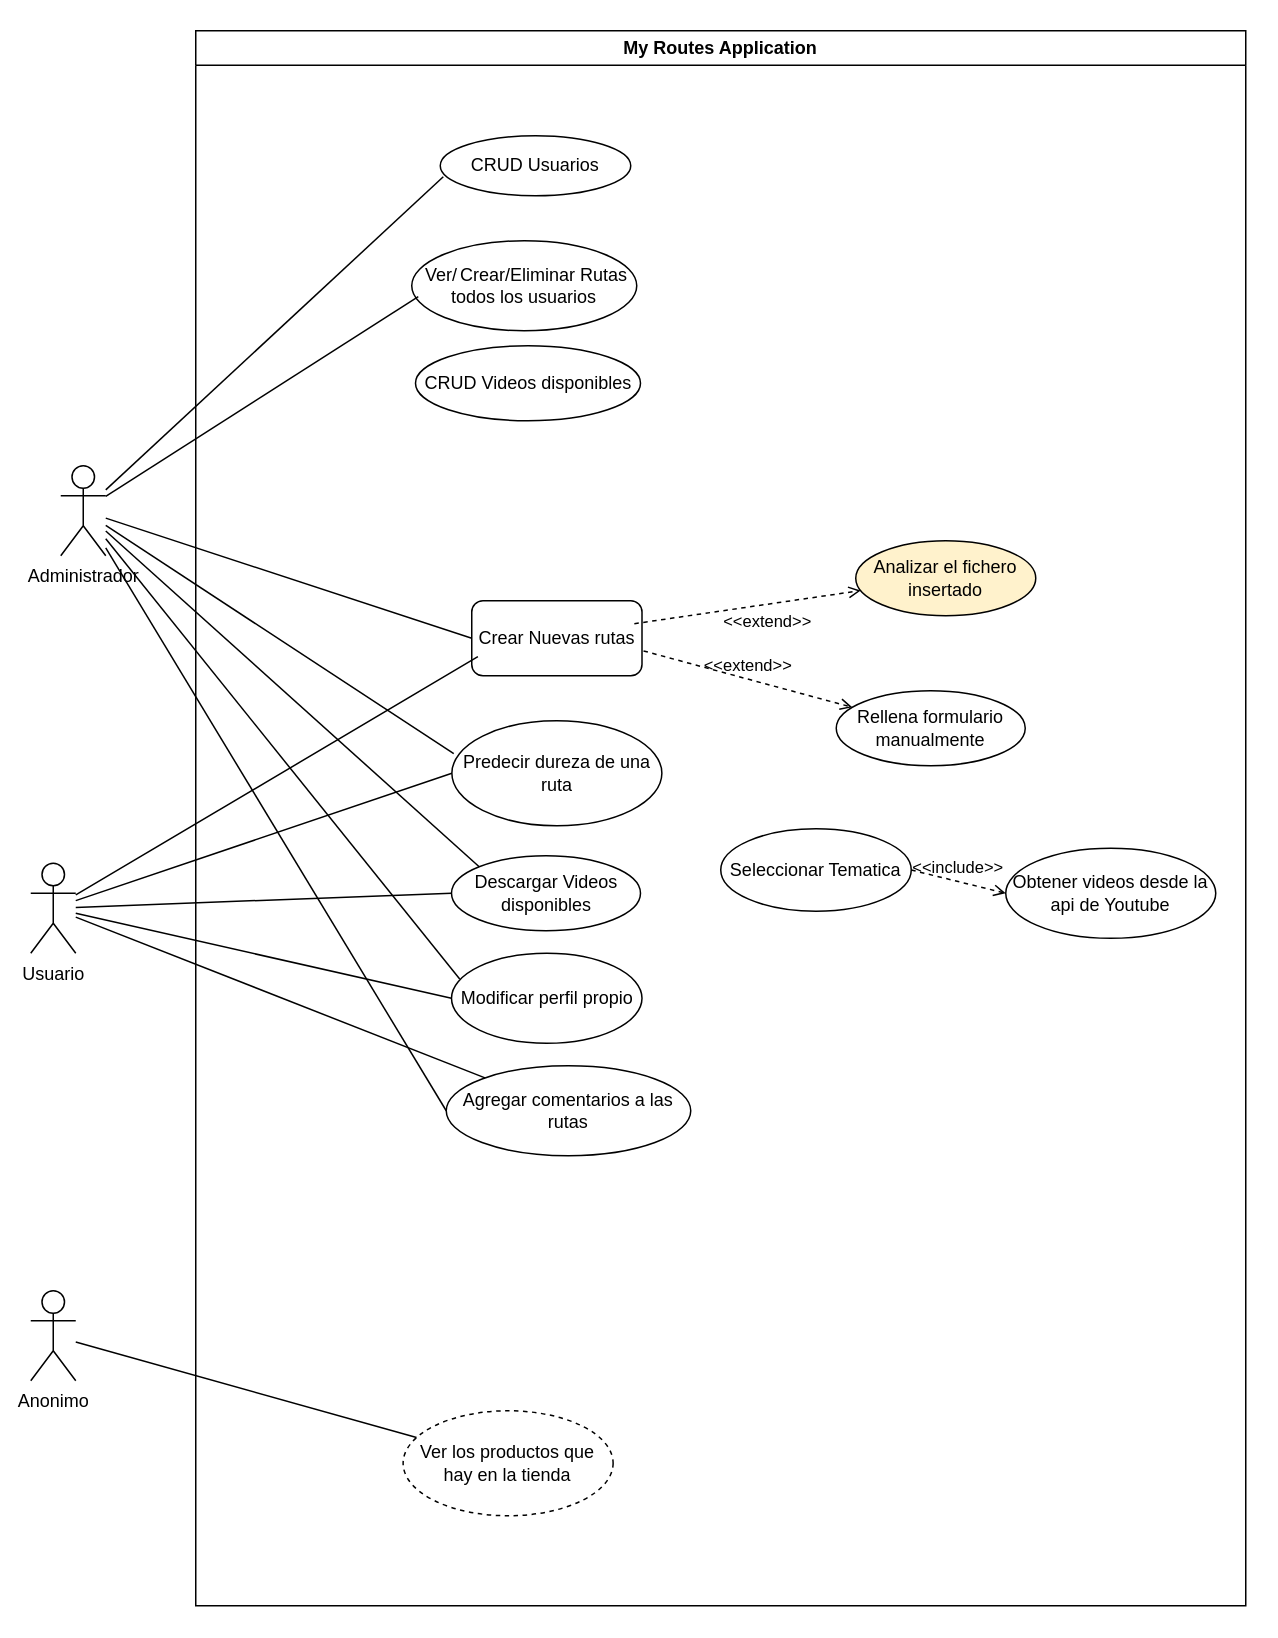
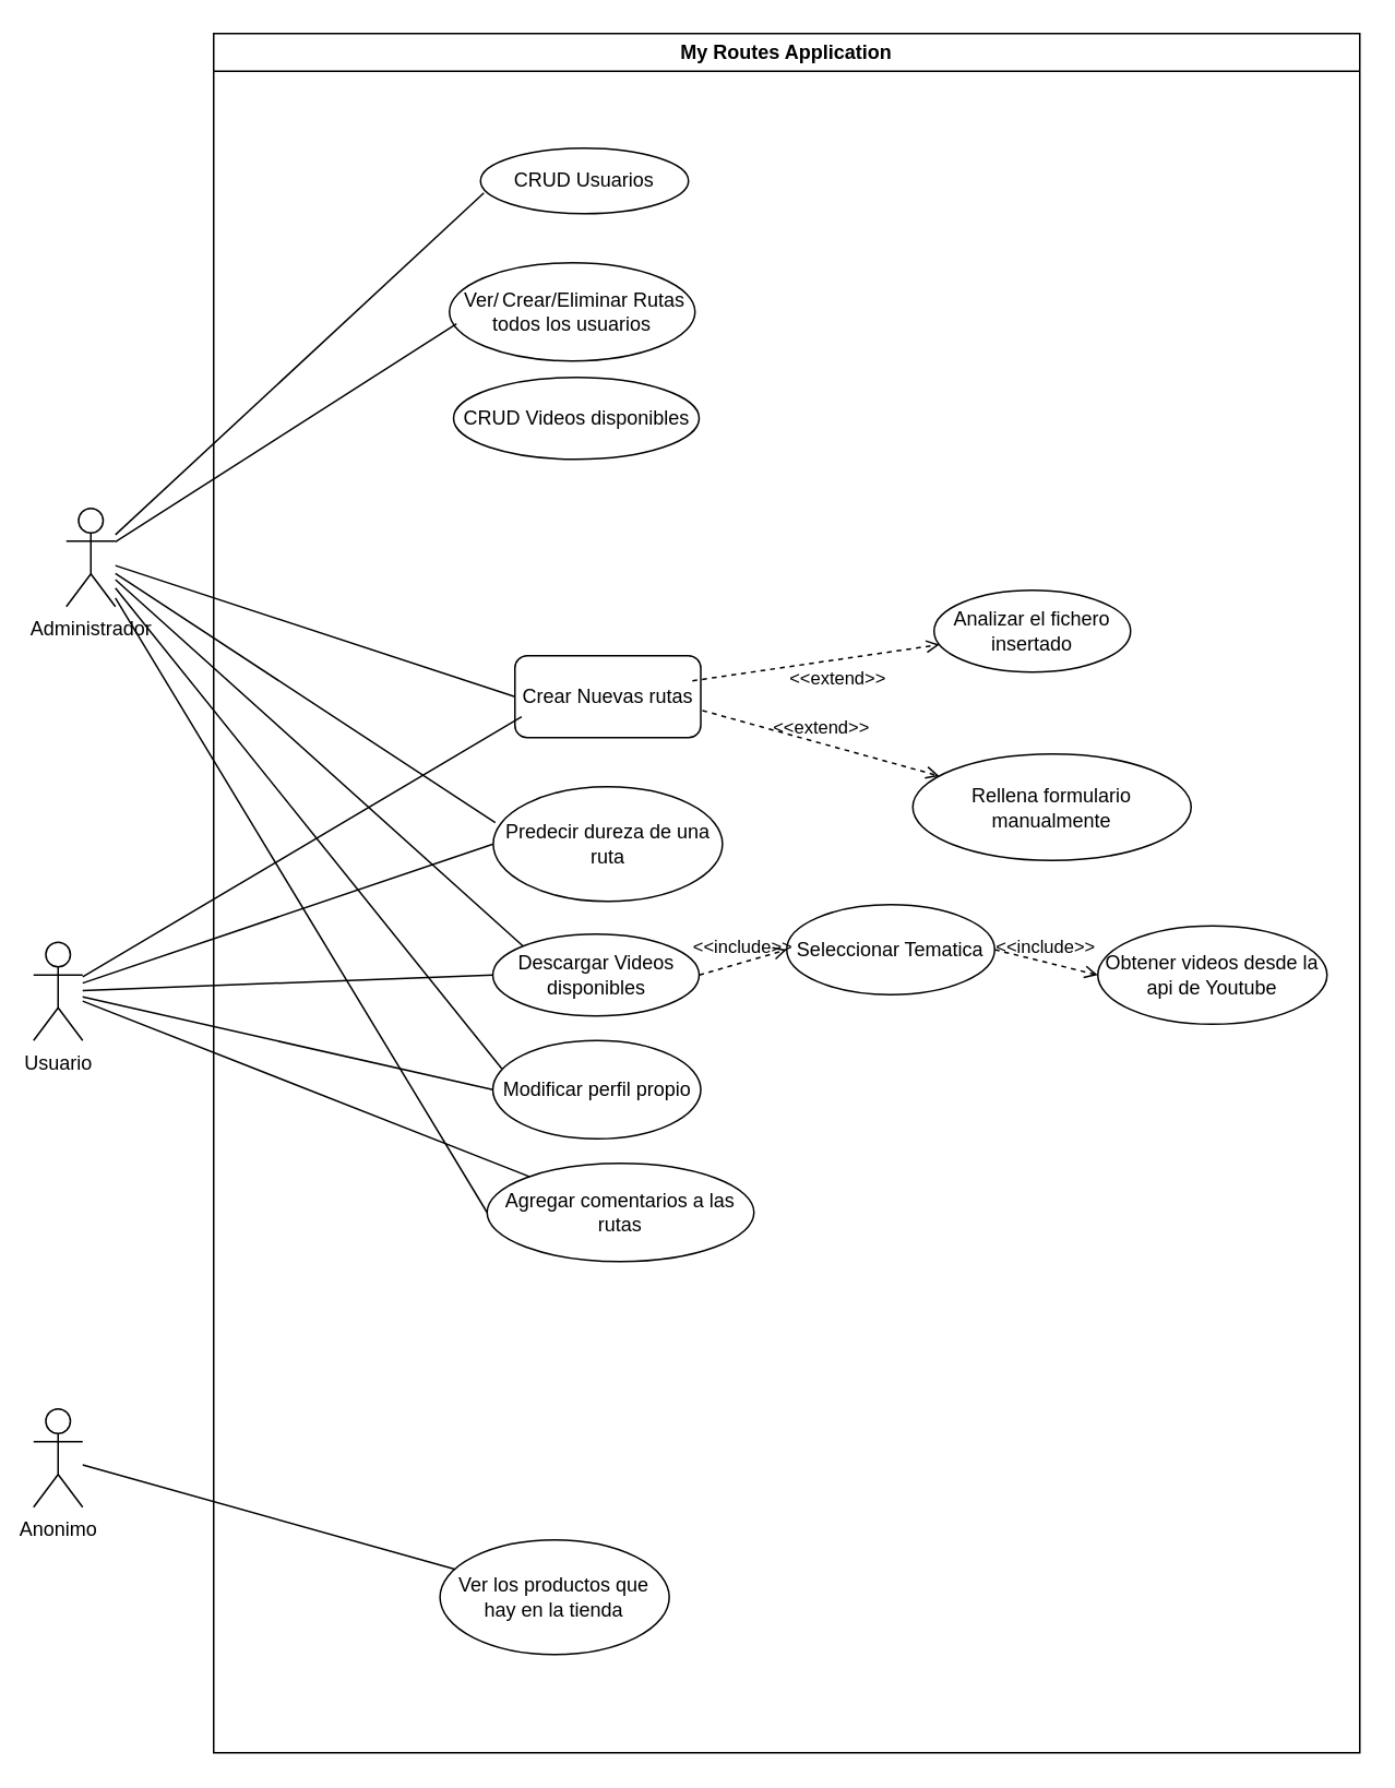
  <mxCell id="0" />
  <mxCell id="1" parent="0" />
  <mxCell id="2" value="" style="endArrow=none;html=1;rounded=0;exitX=0.043;exitY=0.286;exitDx=0;exitDy=0;exitPerimeter=0;" parent="1" source="10" target="21" edge="1"><mxGeometry width="50" height="50" relative="1" as="geometry"><mxPoint x="230" y="770" as="sourcePoint" /><mxPoint x="90" y="450" as="targetPoint" /></mxGeometry></mxCell>
  <mxCell id="3" value="My Routes App&lt;span style=&quot;background-color: transparent; color: light-dark(rgb(0, 0, 0), rgb(255, 255, 255));&quot;&gt;lication&lt;/span&gt;" style="swimlane;whiteSpace=wrap;html=1;startSize=23;" parent="1" vertex="1"><mxGeometry x="130" y="20" width="700" height="1050" as="geometry"><mxRectangle x="280" y="50" width="110" height="30" as="alternateBounds" /></mxGeometry></mxCell>
  <mxCell id="4" value="CRUD Usuarios" style="ellipse;whiteSpace=wrap;html=1;" parent="3" vertex="1"><mxGeometry x="163" y="70" width="127" height="40" as="geometry" /></mxCell>
  <mxCell id="5" value="&amp;nbsp;Ver/&lt;span style=&quot;white-space: pre;&quot;&gt;&#09;&lt;/span&gt;Crear/Eliminar Rutas todos los usuarios" style="ellipse;whiteSpace=wrap;html=1;" parent="3" vertex="1"><mxGeometry x="144" y="140" width="150" height="60" as="geometry" /></mxCell>
  <mxCell id="6" value="CRUD Videos disponibles" style="ellipse;whiteSpace=wrap;html=1;" parent="3" vertex="1"><mxGeometry x="146.5" y="210" width="150" height="50" as="geometry" /></mxCell>
  <mxCell id="7" value="Crear Nuevas rutas" style="whiteSpace=wrap;html=1;rounded=1;" parent="3" vertex="1"><mxGeometry x="184" y="380" width="113.5" height="50" as="geometry" /></mxCell>
  <mxCell id="8" value="Predecir dureza de una ruta" style="ellipse;whiteSpace=wrap;html=1;" parent="3" vertex="1"><mxGeometry x="170.75" y="460" width="140" height="70" as="geometry" /></mxCell>
  <mxCell id="9" value="Descargar Videos disponibles" style="ellipse;whiteSpace=wrap;html=1;" parent="3" vertex="1"><mxGeometry x="170.5" y="550" width="126" height="50" as="geometry" /></mxCell>
  <mxCell id="10" value="Modificar perfil propio" style="ellipse;whiteSpace=wrap;html=1;" parent="3" vertex="1"><mxGeometry x="170.5" y="615" width="127" height="60" as="geometry" /></mxCell>
  <mxCell id="11" value="Seleccionar Tematica" style="ellipse;whiteSpace=wrap;html=1;" parent="3" vertex="1"><mxGeometry x="350" y="532" width="127" height="55" as="geometry" /></mxCell>
+ <mxCell id="12" value="&amp;lt;&amp;lt;include&amp;gt;&amp;gt;" style="html=1;verticalAlign=bottom;labelBackgroundColor=none;endArrow=open;endFill=0;dashed=1;rounded=0;exitX=1;exitY=0.5;exitDx=0;exitDy=0;entryX=0;entryY=0.5;entryDx=0;entryDy=0;" parent="3" source="9" target="11" edge="1"><mxGeometry width="160" relative="1" as="geometry"><mxPoint x="263" y="660" as="sourcePoint" /><mxPoint x="333" y="670" as="targetPoint" /></mxGeometry></mxCell>
  <mxCell id="13" value="Obtener videos desde la api de Youtube" style="ellipse;whiteSpace=wrap;html=1;" parent="3" vertex="1"><mxGeometry x="540" y="545" width="140" height="60" as="geometry" /></mxCell>
  <mxCell id="14" value="&amp;lt;&amp;lt;include&amp;gt;&amp;gt;" style="html=1;verticalAlign=bottom;labelBackgroundColor=none;endArrow=open;endFill=0;dashed=1;rounded=0;entryX=0;entryY=0.5;entryDx=0;entryDy=0;exitX=1;exitY=0.5;exitDx=0;exitDy=0;" parent="3" source="11" target="13" edge="1"><mxGeometry width="160" relative="1" as="geometry"><mxPoint x="313" y="540" as="sourcePoint" /><mxPoint x="473" y="540" as="targetPoint" /></mxGeometry></mxCell>
- <mxCell id="15" value="Ver los productos que hay en la tienda" style="ellipse;whiteSpace=wrap;html=1;dashed=1;" parent="3" vertex="1"><mxGeometry x="138.25" y="920" width="140" height="70" as="geometry" /></mxCell>
- <mxCell id="16" value="Rellena formulario manualmente" style="ellipse;whiteSpace=wrap;html=1;" parent="3" vertex="1"><mxGeometry x="427" y="440" width="126" height="50" as="geometry" /></mxCell>
+ <mxCell id="15" value="Ver los productos que hay en la tienda" style="ellipse;whiteSpace=wrap;html=1;" parent="3" vertex="1"><mxGeometry x="138.25" y="920" width="140" height="70" as="geometry" /></mxCell>
+ <mxCell id="16" value="Rellena formulario manualmente" style="ellipse;whiteSpace=wrap;html=1;" parent="3" vertex="1"><mxGeometry x="427" y="440" width="170" height="65" as="geometry" /></mxCell>
  <mxCell id="17" value="&amp;lt;&amp;lt;extend&amp;gt;&amp;gt;" style="html=1;verticalAlign=bottom;labelBackgroundColor=none;endArrow=open;endFill=0;dashed=1;rounded=0;exitX=1.009;exitY=0.669;exitDx=0;exitDy=0;exitPerimeter=0;" parent="3" source="7" target="16" edge="1"><mxGeometry width="160" relative="1" as="geometry"><mxPoint x="313" y="560" as="sourcePoint" /><mxPoint x="313" y="510" as="targetPoint" /></mxGeometry></mxCell>
- <mxCell id="18" value="Analizar el fichero insertado" style="ellipse;whiteSpace=wrap;html=1;fillColor=#fff2cc;" parent="3" vertex="1"><mxGeometry x="440" y="340" width="120" height="50" as="geometry" /></mxCell>
+ <mxCell id="18" value="Analizar el fichero insertado" style="ellipse;whiteSpace=wrap;html=1;" parent="3" vertex="1"><mxGeometry x="440" y="340" width="120" height="50" as="geometry" /></mxCell>
  <mxCell id="19" value="&amp;lt;&amp;lt;extend&amp;gt;&amp;gt;" style="html=1;verticalAlign=bottom;labelBackgroundColor=none;endArrow=open;endFill=0;dashed=1;rounded=0;exitX=0.955;exitY=0.306;exitDx=0;exitDy=0;exitPerimeter=0;" parent="3" source="7" target="18" edge="1"><mxGeometry x="0.147" y="-20" width="160" relative="1" as="geometry"><mxPoint x="233.996" y="434.977" as="sourcePoint" /><mxPoint x="329.42" y="410" as="targetPoint" /><mxPoint y="1" as="offset" /></mxGeometry></mxCell>
  <mxCell id="20" value="Agregar comentarios a las rutas" style="ellipse;whiteSpace=wrap;html=1;" vertex="1" parent="3"><mxGeometry x="167" y="690" width="163" height="60" as="geometry" /></mxCell>
  <mxCell id="21" value="Administrador" style="shape=umlActor;verticalLabelPosition=bottom;verticalAlign=top;html=1;outlineConnect=0;" parent="1" vertex="1"><mxGeometry x="40" y="310" width="30" height="60" as="geometry" /></mxCell>
  <mxCell id="22" value="" style="endArrow=none;html=1;rounded=0;entryX=0.016;entryY=0.684;entryDx=0;entryDy=0;entryPerimeter=0;" parent="1" source="21" target="4" edge="1"><mxGeometry width="50" height="50" relative="1" as="geometry"><mxPoint x="90" y="300" as="sourcePoint" /><mxPoint x="300" y="110" as="targetPoint" /></mxGeometry></mxCell>
  <mxCell id="23" value="" style="endArrow=none;html=1;rounded=0;entryX=0.029;entryY=0.622;entryDx=0;entryDy=0;entryPerimeter=0;" parent="1" source="21" target="5" edge="1"><mxGeometry width="50" height="50" relative="1" as="geometry"><mxPoint x="80" y="330" as="sourcePoint" /><mxPoint x="300" y="200" as="targetPoint" /></mxGeometry></mxCell>
  <mxCell id="24" value="Usuario" style="shape=umlActor;verticalLabelPosition=bottom;verticalAlign=top;html=1;outlineConnect=0;" parent="1" vertex="1"><mxGeometry x="20" y="575" width="30" height="60" as="geometry" /></mxCell>
  <mxCell id="25" value="" style="endArrow=none;html=1;rounded=0;entryX=0;entryY=0.5;entryDx=0;entryDy=0;" parent="1" source="21" target="7" edge="1"><mxGeometry width="50" height="50" relative="1" as="geometry"><mxPoint x="130" y="380" as="sourcePoint" /><mxPoint x="270" y="460" as="targetPoint" /></mxGeometry></mxCell>
  <mxCell id="26" value="" style="endArrow=none;html=1;rounded=0;entryX=0;entryY=0;entryDx=0;entryDy=0;" parent="1" source="21" target="9" edge="1"><mxGeometry width="50" height="50" relative="1" as="geometry"><mxPoint x="110" y="430" as="sourcePoint" /><mxPoint x="280" y="650" as="targetPoint" /></mxGeometry></mxCell>
  <mxCell id="27" value="" style="endArrow=none;html=1;rounded=0;entryX=0;entryY=0.5;entryDx=0;entryDy=0;" parent="1" source="24" target="10" edge="1"><mxGeometry width="50" height="50" relative="1" as="geometry"><mxPoint x="90" y="630" as="sourcePoint" /><mxPoint x="270" y="710" as="targetPoint" /></mxGeometry></mxCell>
  <mxCell id="28" value="" style="endArrow=none;html=1;rounded=0;entryX=0.009;entryY=0.313;entryDx=0;entryDy=0;entryPerimeter=0;" parent="1" source="21" target="8" edge="1"><mxGeometry width="50" height="50" relative="1" as="geometry"><mxPoint x="120" y="400" as="sourcePoint" /><mxPoint x="280" y="560" as="targetPoint" /></mxGeometry></mxCell>
  <mxCell id="29" value="" style="endArrow=none;html=1;rounded=0;entryX=0;entryY=0.5;entryDx=0;entryDy=0;" parent="1" source="24" target="9" edge="1"><mxGeometry width="50" height="50" relative="1" as="geometry"><mxPoint x="560" y="560" as="sourcePoint" /><mxPoint x="610" y="510" as="targetPoint" /></mxGeometry></mxCell>
  <mxCell id="30" value="" style="endArrow=none;html=1;rounded=0;entryX=0;entryY=0.5;entryDx=0;entryDy=0;" parent="1" source="24" target="8" edge="1"><mxGeometry width="50" height="50" relative="1" as="geometry"><mxPoint x="560" y="560" as="sourcePoint" /><mxPoint x="610" y="510" as="targetPoint" /></mxGeometry></mxCell>
  <mxCell id="31" value="" style="endArrow=none;html=1;rounded=0;entryX=0.036;entryY=0.746;entryDx=0;entryDy=0;entryPerimeter=0;" parent="1" source="24" target="7" edge="1"><mxGeometry width="50" height="50" relative="1" as="geometry"><mxPoint x="560" y="560" as="sourcePoint" /><mxPoint x="610" y="510" as="targetPoint" /></mxGeometry></mxCell>
  <mxCell id="32" value="Anonimo" style="shape=umlActor;html=1;verticalLabelPosition=bottom;verticalAlign=top;align=center;" parent="1" vertex="1"><mxGeometry x="20" y="860" width="30" height="60" as="geometry" /></mxCell>
  <mxCell id="33" value="" style="edgeStyle=none;html=1;endArrow=none;verticalAlign=bottom;rounded=0;" parent="1" source="32" target="15" edge="1"><mxGeometry width="160" relative="1" as="geometry"><mxPoint x="510" y="770" as="sourcePoint" /><mxPoint x="670" y="770" as="targetPoint" /></mxGeometry></mxCell>
  <mxCell id="34" value="" style="edgeStyle=none;html=1;endArrow=none;verticalAlign=bottom;rounded=0;" edge="1" parent="1" source="24" target="20"><mxGeometry width="160" relative="1" as="geometry"><mxPoint x="340" y="700" as="sourcePoint" /><mxPoint x="500" y="700" as="targetPoint" /></mxGeometry></mxCell>
  <mxCell id="35" value="" style="edgeStyle=none;html=1;endArrow=none;verticalAlign=bottom;rounded=0;entryX=0;entryY=0.5;entryDx=0;entryDy=0;" edge="1" parent="1" source="21" target="20"><mxGeometry width="160" relative="1" as="geometry"><mxPoint x="340" y="600" as="sourcePoint" /><mxPoint x="500" y="600" as="targetPoint" /></mxGeometry></mxCell>
